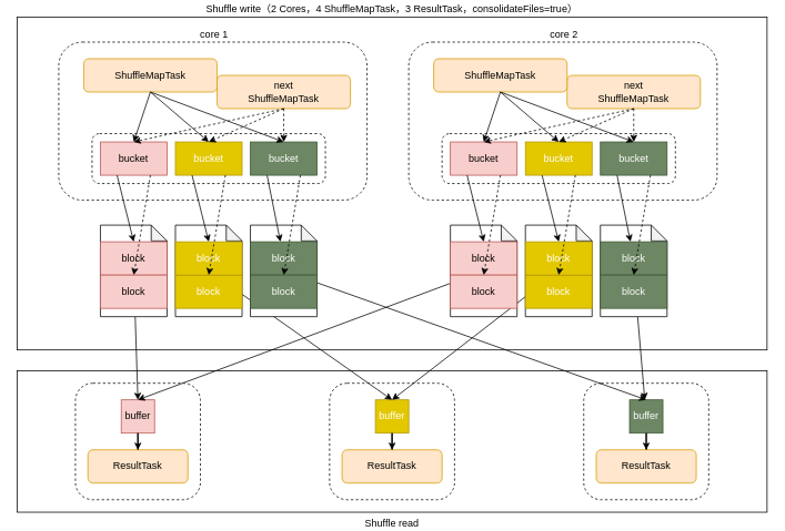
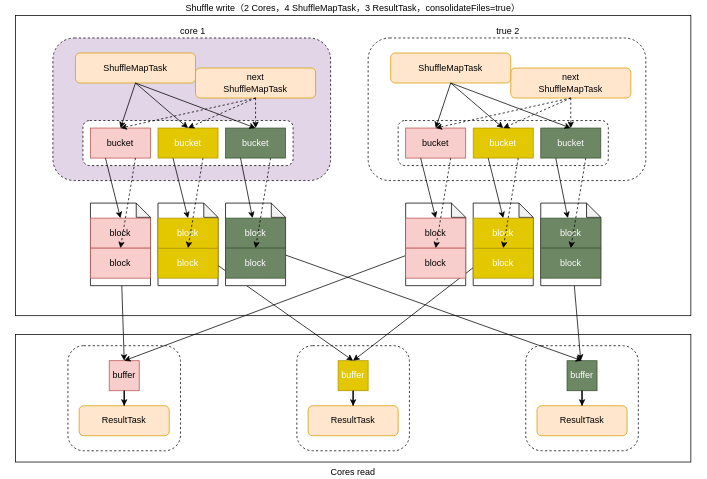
  <mxCell id="0" />
  <mxCell id="1" parent="0" />
- <mxCell id="2" value="Shuffle read" style="rounded=0;whiteSpace=wrap;html=1;labelPosition=center;verticalLabelPosition=bottom;align=center;verticalAlign=top;" vertex="1" parent="1"><mxGeometry x="20" y="445" width="900" height="170" as="geometry" /></mxCell>
+ <mxCell id="2" value="Cores read" style="rounded=0;whiteSpace=wrap;html=1;labelPosition=center;verticalLabelPosition=bottom;align=center;verticalAlign=top;" vertex="1" parent="1"><mxGeometry x="20" y="445" width="900" height="170" as="geometry" /></mxCell>
  <mxCell id="3" value="Shuffle write（2 Cores，4 ShuffleMapTask，3 ResultTask，consolidateFiles=true）" style="rounded=0;whiteSpace=wrap;html=1;labelPosition=center;verticalLabelPosition=top;align=center;verticalAlign=bottom;" parent="1" vertex="1"><mxGeometry x="20" y="20" width="900" height="400" as="geometry" /></mxCell>
  <mxCell id="4" value="" style="rounded=1;whiteSpace=wrap;html=1;dashed=1;" parent="1" vertex="1"><mxGeometry x="90" y="460" width="150" height="140" as="geometry" /></mxCell>
  <mxCell id="5" value="ResultTask" style="rounded=1;whiteSpace=wrap;html=1;fillColor=#ffe6cc;strokeColor=#d79b00;verticalAlign=middle;comic=0;shadow=0;glass=0;" parent="1" vertex="1"><mxGeometry x="105" y="540" width="120" height="40" as="geometry" /></mxCell>
  <mxCell id="6" value="buffer" style="rounded=0;whiteSpace=wrap;html=1;fillColor=#f8cecc;strokeColor=#b85450;" parent="1" vertex="1"><mxGeometry x="145" y="480" width="40" height="40" as="geometry" /></mxCell>
  <mxCell id="7" style="edgeStyle=orthogonalEdgeStyle;rounded=0;orthogonalLoop=1;jettySize=auto;html=1;entryX=0.5;entryY=0;entryDx=0;entryDy=0;" parent="1" source="6" target="5" edge="1"><mxGeometry relative="1" as="geometry" /></mxCell>
  <mxCell id="8" value="" style="rounded=1;whiteSpace=wrap;html=1;dashed=1;" parent="1" vertex="1"><mxGeometry x="395" y="460" width="150" height="140" as="geometry" /></mxCell>
  <mxCell id="9" value="ResultTask" style="rounded=1;whiteSpace=wrap;html=1;fillColor=#ffe6cc;strokeColor=#d79b00;verticalAlign=middle;comic=0;shadow=0;glass=0;" parent="1" vertex="1"><mxGeometry x="410" y="540" width="120" height="40" as="geometry" /></mxCell>
  <mxCell id="10" value="buffer" style="rounded=0;whiteSpace=wrap;html=1;fillColor=#e3c800;strokeColor=#B09500;fontColor=#ffffff;" parent="1" vertex="1"><mxGeometry x="450" y="480" width="40" height="40" as="geometry" /></mxCell>
  <mxCell id="11" style="edgeStyle=orthogonalEdgeStyle;rounded=0;orthogonalLoop=1;jettySize=auto;html=1;entryX=0.5;entryY=0;entryDx=0;entryDy=0;strokeColor=#000000;" parent="1" source="10" target="9" edge="1"><mxGeometry relative="1" as="geometry" /></mxCell>
  <mxCell id="12" value="" style="rounded=1;whiteSpace=wrap;html=1;dashed=1;" parent="1" vertex="1"><mxGeometry x="700" y="460" width="150" height="140" as="geometry" /></mxCell>
  <mxCell id="13" value="ResultTask" style="rounded=1;whiteSpace=wrap;html=1;fillColor=#ffe6cc;strokeColor=#d79b00;verticalAlign=middle;comic=0;shadow=0;glass=0;" parent="1" vertex="1"><mxGeometry x="715" y="540" width="120" height="40" as="geometry" /></mxCell>
  <mxCell id="14" value="buffer" style="rounded=0;whiteSpace=wrap;html=1;fillColor=#6d8764;strokeColor=#3A5431;fontColor=#ffffff;" parent="1" vertex="1"><mxGeometry x="755" y="480" width="40" height="40" as="geometry" /></mxCell>
  <mxCell id="15" style="edgeStyle=orthogonalEdgeStyle;rounded=0;orthogonalLoop=1;jettySize=auto;html=1;entryX=0.5;entryY=0;entryDx=0;entryDy=0;strokeColor=#000000;" parent="1" source="14" target="13" edge="1"><mxGeometry relative="1" as="geometry" /></mxCell>
- <mxCell id="16" value="&amp;nbsp;core 1" style="rounded=1;whiteSpace=wrap;html=1;dashed=1;labelPosition=center;verticalLabelPosition=top;align=center;verticalAlign=bottom;" parent="1" vertex="1"><mxGeometry x="70" y="50" width="370" height="190" as="geometry" /></mxCell>
+ <mxCell id="16" value="&amp;nbsp;core 1" style="rounded=1;whiteSpace=wrap;html=1;dashed=1;labelPosition=center;verticalLabelPosition=top;align=center;verticalAlign=bottom;fillColor=#e1d5e7;" parent="1" vertex="1"><mxGeometry x="70" y="50" width="370" height="190" as="geometry" /></mxCell>
  <mxCell id="17" value="next&lt;br&gt;ShuffleMapTask" style="rounded=1;whiteSpace=wrap;html=1;fillColor=#ffe6cc;strokeColor=#d79b00;" parent="1" vertex="1"><mxGeometry x="260" y="90" width="160" height="40" as="geometry" /></mxCell>
  <mxCell id="18" value="ShuffleMapTask" style="rounded=1;whiteSpace=wrap;html=1;fillColor=#ffe6cc;strokeColor=#d79b00;" parent="1" vertex="1"><mxGeometry x="100" y="70" width="160" height="40" as="geometry" /></mxCell>
  <mxCell id="19" style="edgeStyle=none;rounded=0;orthogonalLoop=1;jettySize=auto;html=1;entryX=0.5;entryY=0;entryDx=0;entryDy=0;" edge="1" parent="1" source="20" target="6"><mxGeometry relative="1" as="geometry" /></mxCell>
  <mxCell id="20" value="" style="shape=note;whiteSpace=wrap;html=1;backgroundOutline=1;darkOpacity=0.05;fontSize=12;size=19;fontStyle=0;" parent="1" vertex="1"><mxGeometry x="120" y="270" width="80" height="110" as="geometry" /></mxCell>
  <mxCell id="21" style="edgeStyle=none;rounded=0;orthogonalLoop=1;jettySize=auto;html=1;entryX=0.5;entryY=0;entryDx=0;entryDy=0;" edge="1" parent="1" source="22" target="10"><mxGeometry relative="1" as="geometry" /></mxCell>
  <mxCell id="22" value="" style="shape=note;whiteSpace=wrap;html=1;backgroundOutline=1;darkOpacity=0.05;fontSize=12;size=19;fontStyle=0;" parent="1" vertex="1"><mxGeometry x="210" y="270" width="80" height="110" as="geometry" /></mxCell>
  <mxCell id="23" style="edgeStyle=none;rounded=0;orthogonalLoop=1;jettySize=auto;html=1;entryX=0.5;entryY=0;entryDx=0;entryDy=0;" edge="1" parent="1" source="24" target="14"><mxGeometry relative="1" as="geometry" /></mxCell>
  <mxCell id="24" value="" style="shape=note;whiteSpace=wrap;html=1;backgroundOutline=1;darkOpacity=0.05;fontSize=12;size=19;fontStyle=0;" parent="1" vertex="1"><mxGeometry x="300" y="270" width="80" height="110" as="geometry" /></mxCell>
  <mxCell id="25" value="" style="group" vertex="1" connectable="0" parent="1"><mxGeometry x="110" y="160" width="280" height="60" as="geometry" /></mxCell>
  <mxCell id="26" value="" style="rounded=1;whiteSpace=wrap;html=1;dashed=1;" parent="25" vertex="1"><mxGeometry width="280" height="60" as="geometry" /></mxCell>
  <mxCell id="27" value="bucket" style="rounded=0;whiteSpace=wrap;html=1;fillColor=#6d8764;strokeColor=#3A5431;fontColor=#ffffff;" parent="25" vertex="1"><mxGeometry x="190" y="10" width="80" height="40" as="geometry" /></mxCell>
  <mxCell id="28" value="bucket" style="rounded=0;whiteSpace=wrap;html=1;fillColor=#f8cecc;strokeColor=#b85450;" parent="25" vertex="1"><mxGeometry x="10" y="10" width="80" height="40" as="geometry" /></mxCell>
  <mxCell id="29" value="bucket" style="rounded=0;whiteSpace=wrap;html=1;fillColor=#e3c800;strokeColor=#B09500;fontColor=#ffffff;" parent="25" vertex="1"><mxGeometry x="100" y="10" width="80" height="40" as="geometry" /></mxCell>
  <mxCell id="30" style="rounded=0;orthogonalLoop=1;jettySize=auto;html=1;entryX=0.5;entryY=0;entryDx=0;entryDy=0;exitX=0.5;exitY=1;exitDx=0;exitDy=0;dashed=1;" parent="1" source="17" target="28" edge="1"><mxGeometry relative="1" as="geometry"><mxPoint x="310" y="170" as="targetPoint" /></mxGeometry></mxCell>
  <mxCell id="31" style="edgeStyle=none;rounded=0;orthogonalLoop=1;jettySize=auto;html=1;entryX=0.5;entryY=0;entryDx=0;entryDy=0;exitX=0.5;exitY=1;exitDx=0;exitDy=0;dashed=1;" parent="1" source="17" target="29" edge="1"><mxGeometry relative="1" as="geometry"><mxPoint x="400" y="170" as="targetPoint" /></mxGeometry></mxCell>
  <mxCell id="32" style="edgeStyle=none;rounded=0;orthogonalLoop=1;jettySize=auto;html=1;entryX=0.5;entryY=0;entryDx=0;entryDy=0;exitX=0.5;exitY=1;exitDx=0;exitDy=0;dashed=1;" parent="1" source="17" target="27" edge="1"><mxGeometry relative="1" as="geometry"><mxPoint x="490" y="170" as="targetPoint" /></mxGeometry></mxCell>
  <mxCell id="33" style="edgeStyle=none;rounded=0;orthogonalLoop=1;jettySize=auto;html=1;entryX=0.5;entryY=0;entryDx=0;entryDy=0;exitX=0.5;exitY=1;exitDx=0;exitDy=0;" parent="1" source="18" target="27" edge="1"><mxGeometry relative="1" as="geometry" /></mxCell>
  <mxCell id="34" style="rounded=0;orthogonalLoop=1;jettySize=auto;html=1;entryX=0.5;entryY=0;entryDx=0;entryDy=0;exitX=0.5;exitY=1;exitDx=0;exitDy=0;" parent="1" source="18" target="28" edge="1"><mxGeometry relative="1" as="geometry"><mxPoint x="50" y="175.714" as="targetPoint" /></mxGeometry></mxCell>
  <mxCell id="35" style="edgeStyle=none;rounded=0;orthogonalLoop=1;jettySize=auto;html=1;entryX=0.5;entryY=0;entryDx=0;entryDy=0;exitX=0.5;exitY=1;exitDx=0;exitDy=0;" parent="1" source="18" target="29" edge="1"><mxGeometry relative="1" as="geometry"><mxPoint x="75" y="170" as="targetPoint" /></mxGeometry></mxCell>
  <mxCell id="36" value="block" style="rounded=0;whiteSpace=wrap;html=1;fillColor=#f8cecc;strokeColor=#b85450;" vertex="1" parent="1"><mxGeometry x="120" y="290" width="80" height="40" as="geometry" /></mxCell>
  <mxCell id="37" value="block" style="rounded=0;whiteSpace=wrap;html=1;fillColor=#f8cecc;strokeColor=#b85450;" vertex="1" parent="1"><mxGeometry x="120" y="330" width="80" height="40" as="geometry" /></mxCell>
  <mxCell id="38" style="edgeStyle=none;rounded=0;orthogonalLoop=1;jettySize=auto;html=1;exitX=0.25;exitY=1;exitDx=0;exitDy=0;" parent="1" source="27" target="45" edge="1"><mxGeometry relative="1" as="geometry"><mxPoint x="120" y="270" as="targetPoint" /></mxGeometry></mxCell>
  <mxCell id="39" style="edgeStyle=none;rounded=0;orthogonalLoop=1;jettySize=auto;html=1;exitX=0.25;exitY=1;exitDx=0;exitDy=0;entryX=0.5;entryY=0;entryDx=0;entryDy=0;" parent="1" source="28" target="36" edge="1"><mxGeometry relative="1" as="geometry"><mxPoint x="30" y="210" as="sourcePoint" /><mxPoint x="30" y="270" as="targetPoint" /></mxGeometry></mxCell>
  <mxCell id="40" style="edgeStyle=none;rounded=0;orthogonalLoop=1;jettySize=auto;html=1;entryX=0.5;entryY=0;entryDx=0;entryDy=0;exitX=0.25;exitY=1;exitDx=0;exitDy=0;" parent="1" source="29" target="43" edge="1"><mxGeometry relative="1" as="geometry"><mxPoint x="75" y="210" as="sourcePoint" /><mxPoint x="75" y="270" as="targetPoint" /></mxGeometry></mxCell>
  <mxCell id="41" style="rounded=0;orthogonalLoop=1;jettySize=auto;html=1;entryX=0.5;entryY=1;entryDx=0;entryDy=0;dashed=1;exitX=0.75;exitY=1;exitDx=0;exitDy=0;" edge="1" parent="1" source="28" target="36"><mxGeometry relative="1" as="geometry" /></mxCell>
  <mxCell id="42" value="block" style="rounded=0;whiteSpace=wrap;html=1;fillColor=#e3c800;strokeColor=#B09500;fontColor=#ffffff;" vertex="1" parent="1"><mxGeometry x="210" y="330" width="80" height="40" as="geometry" /></mxCell>
  <mxCell id="43" value="block" style="rounded=0;whiteSpace=wrap;html=1;fillColor=#e3c800;strokeColor=#B09500;fontColor=#ffffff;" vertex="1" parent="1"><mxGeometry x="210" y="290" width="80" height="40" as="geometry" /></mxCell>
  <mxCell id="44" style="edgeStyle=none;rounded=0;orthogonalLoop=1;jettySize=auto;html=1;entryX=0.5;entryY=1;entryDx=0;entryDy=0;dashed=1;exitX=0.75;exitY=1;exitDx=0;exitDy=0;" edge="1" parent="1" source="29" target="43"><mxGeometry relative="1" as="geometry" /></mxCell>
  <mxCell id="45" value="block" style="rounded=0;whiteSpace=wrap;html=1;fillColor=#6d8764;strokeColor=#3A5431;fontColor=#ffffff;" vertex="1" parent="1"><mxGeometry x="300" y="290" width="80" height="40" as="geometry" /></mxCell>
  <mxCell id="46" value="block" style="rounded=0;whiteSpace=wrap;html=1;fillColor=#6d8764;strokeColor=#3A5431;fontColor=#ffffff;" vertex="1" parent="1"><mxGeometry x="300" y="330" width="80" height="40" as="geometry" /></mxCell>
  <mxCell id="47" style="edgeStyle=none;rounded=0;orthogonalLoop=1;jettySize=auto;html=1;entryX=0.5;entryY=1;entryDx=0;entryDy=0;dashed=1;exitX=0.75;exitY=1;exitDx=0;exitDy=0;" edge="1" parent="1" source="27" target="45"><mxGeometry relative="1" as="geometry" /></mxCell>
- <mxCell id="48" value="&amp;nbsp;core 2" style="rounded=1;whiteSpace=wrap;html=1;dashed=1;labelPosition=center;verticalLabelPosition=top;align=center;verticalAlign=bottom;" vertex="1" parent="1"><mxGeometry x="490" y="50" width="370" height="190" as="geometry" /></mxCell>
+ <mxCell id="48" value="&amp;nbsp;true 2" style="rounded=1;whiteSpace=wrap;html=1;dashed=1;labelPosition=center;verticalLabelPosition=top;align=center;verticalAlign=bottom;" vertex="1" parent="1"><mxGeometry x="490" y="50" width="370" height="190" as="geometry" /></mxCell>
  <mxCell id="49" value="next&lt;br&gt;ShuffleMapTask" style="rounded=1;whiteSpace=wrap;html=1;fillColor=#ffe6cc;strokeColor=#d79b00;" vertex="1" parent="1"><mxGeometry x="680" y="90" width="160" height="40" as="geometry" /></mxCell>
  <mxCell id="50" value="ShuffleMapTask" style="rounded=1;whiteSpace=wrap;html=1;fillColor=#ffe6cc;strokeColor=#d79b00;" vertex="1" parent="1"><mxGeometry x="520" y="70" width="160" height="40" as="geometry" /></mxCell>
  <mxCell id="51" style="edgeStyle=none;rounded=0;orthogonalLoop=1;jettySize=auto;html=1;entryX=0.5;entryY=0;entryDx=0;entryDy=0;" edge="1" parent="1" source="52" target="6"><mxGeometry relative="1" as="geometry"><mxPoint x="160" y="480" as="targetPoint" /></mxGeometry></mxCell>
  <mxCell id="52" value="" style="shape=note;whiteSpace=wrap;html=1;backgroundOutline=1;darkOpacity=0.05;fontSize=12;size=19;fontStyle=0;" vertex="1" parent="1"><mxGeometry x="540" y="270" width="80" height="110" as="geometry" /></mxCell>
  <mxCell id="53" style="edgeStyle=none;rounded=0;orthogonalLoop=1;jettySize=auto;html=1;" edge="1" parent="1" source="54"><mxGeometry relative="1" as="geometry"><mxPoint x="470" y="480" as="targetPoint" /></mxGeometry></mxCell>
  <mxCell id="54" value="" style="shape=note;whiteSpace=wrap;html=1;backgroundOutline=1;darkOpacity=0.05;fontSize=12;size=19;fontStyle=0;" vertex="1" parent="1"><mxGeometry x="630" y="270" width="80" height="110" as="geometry" /></mxCell>
  <mxCell id="55" style="edgeStyle=none;rounded=0;orthogonalLoop=1;jettySize=auto;html=1;" edge="1" parent="1" source="56" target="14"><mxGeometry relative="1" as="geometry" /></mxCell>
  <mxCell id="56" value="" style="shape=note;whiteSpace=wrap;html=1;backgroundOutline=1;darkOpacity=0.05;fontSize=12;size=19;fontStyle=0;" vertex="1" parent="1"><mxGeometry x="720" y="270" width="80" height="110" as="geometry" /></mxCell>
  <mxCell id="57" value="" style="group" vertex="1" connectable="0" parent="1"><mxGeometry x="530" y="160" width="280" height="60" as="geometry" /></mxCell>
  <mxCell id="58" value="" style="rounded=1;whiteSpace=wrap;html=1;dashed=1;" vertex="1" parent="57"><mxGeometry width="280" height="60" as="geometry" /></mxCell>
  <mxCell id="59" value="bucket" style="rounded=0;whiteSpace=wrap;html=1;fillColor=#6d8764;strokeColor=#3A5431;fontColor=#ffffff;" vertex="1" parent="57"><mxGeometry x="190" y="10" width="80" height="40" as="geometry" /></mxCell>
  <mxCell id="60" value="bucket" style="rounded=0;whiteSpace=wrap;html=1;fillColor=#f8cecc;strokeColor=#b85450;" vertex="1" parent="57"><mxGeometry x="10" y="10" width="80" height="40" as="geometry" /></mxCell>
  <mxCell id="61" value="bucket" style="rounded=0;whiteSpace=wrap;html=1;fillColor=#e3c800;strokeColor=#B09500;fontColor=#ffffff;" vertex="1" parent="57"><mxGeometry x="100" y="10" width="80" height="40" as="geometry" /></mxCell>
  <mxCell id="62" style="rounded=0;orthogonalLoop=1;jettySize=auto;html=1;entryX=0.5;entryY=0;entryDx=0;entryDy=0;exitX=0.5;exitY=1;exitDx=0;exitDy=0;dashed=1;" edge="1" parent="1" source="49" target="60"><mxGeometry relative="1" as="geometry"><mxPoint x="730" y="170" as="targetPoint" /></mxGeometry></mxCell>
  <mxCell id="63" style="edgeStyle=none;rounded=0;orthogonalLoop=1;jettySize=auto;html=1;entryX=0.5;entryY=0;entryDx=0;entryDy=0;exitX=0.5;exitY=1;exitDx=0;exitDy=0;dashed=1;" edge="1" parent="1" source="49" target="61"><mxGeometry relative="1" as="geometry"><mxPoint x="820" y="170" as="targetPoint" /></mxGeometry></mxCell>
  <mxCell id="64" style="edgeStyle=none;rounded=0;orthogonalLoop=1;jettySize=auto;html=1;entryX=0.5;entryY=0;entryDx=0;entryDy=0;exitX=0.5;exitY=1;exitDx=0;exitDy=0;dashed=1;" edge="1" parent="1" source="49" target="59"><mxGeometry relative="1" as="geometry"><mxPoint x="910" y="170" as="targetPoint" /></mxGeometry></mxCell>
  <mxCell id="65" style="edgeStyle=none;rounded=0;orthogonalLoop=1;jettySize=auto;html=1;entryX=0.5;entryY=0;entryDx=0;entryDy=0;exitX=0.5;exitY=1;exitDx=0;exitDy=0;" edge="1" parent="1" source="50" target="59"><mxGeometry relative="1" as="geometry" /></mxCell>
  <mxCell id="66" style="rounded=0;orthogonalLoop=1;jettySize=auto;html=1;entryX=0.5;entryY=0;entryDx=0;entryDy=0;exitX=0.5;exitY=1;exitDx=0;exitDy=0;" edge="1" parent="1" source="50" target="60"><mxGeometry relative="1" as="geometry"><mxPoint x="470" y="175.714" as="targetPoint" /></mxGeometry></mxCell>
  <mxCell id="67" style="edgeStyle=none;rounded=0;orthogonalLoop=1;jettySize=auto;html=1;entryX=0.5;entryY=0;entryDx=0;entryDy=0;exitX=0.5;exitY=1;exitDx=0;exitDy=0;" edge="1" parent="1" source="50" target="61"><mxGeometry relative="1" as="geometry"><mxPoint x="495" y="170" as="targetPoint" /></mxGeometry></mxCell>
  <mxCell id="68" value="block" style="rounded=0;whiteSpace=wrap;html=1;fillColor=#f8cecc;strokeColor=#b85450;" vertex="1" parent="1"><mxGeometry x="540" y="290" width="80" height="40" as="geometry" /></mxCell>
  <mxCell id="69" value="block" style="rounded=0;whiteSpace=wrap;html=1;fillColor=#f8cecc;strokeColor=#b85450;" vertex="1" parent="1"><mxGeometry x="540" y="330" width="80" height="40" as="geometry" /></mxCell>
  <mxCell id="70" style="edgeStyle=none;rounded=0;orthogonalLoop=1;jettySize=auto;html=1;exitX=0.25;exitY=1;exitDx=0;exitDy=0;" edge="1" parent="1" source="59" target="77"><mxGeometry relative="1" as="geometry"><mxPoint x="540" y="270" as="targetPoint" /></mxGeometry></mxCell>
  <mxCell id="71" style="edgeStyle=none;rounded=0;orthogonalLoop=1;jettySize=auto;html=1;exitX=0.25;exitY=1;exitDx=0;exitDy=0;entryX=0.5;entryY=0;entryDx=0;entryDy=0;" edge="1" parent="1" source="60" target="68"><mxGeometry relative="1" as="geometry"><mxPoint x="450" y="210" as="sourcePoint" /><mxPoint x="450" y="270" as="targetPoint" /></mxGeometry></mxCell>
  <mxCell id="72" style="edgeStyle=none;rounded=0;orthogonalLoop=1;jettySize=auto;html=1;entryX=0.5;entryY=0;entryDx=0;entryDy=0;exitX=0.25;exitY=1;exitDx=0;exitDy=0;" edge="1" parent="1" source="61" target="75"><mxGeometry relative="1" as="geometry"><mxPoint x="495" y="210" as="sourcePoint" /><mxPoint x="495" y="270" as="targetPoint" /></mxGeometry></mxCell>
  <mxCell id="73" style="rounded=0;orthogonalLoop=1;jettySize=auto;html=1;entryX=0.5;entryY=1;entryDx=0;entryDy=0;dashed=1;exitX=0.75;exitY=1;exitDx=0;exitDy=0;" edge="1" parent="1" source="60" target="68"><mxGeometry relative="1" as="geometry" /></mxCell>
  <mxCell id="74" value="block" style="rounded=0;whiteSpace=wrap;html=1;fillColor=#e3c800;strokeColor=#B09500;fontColor=#ffffff;" vertex="1" parent="1"><mxGeometry x="630" y="330" width="80" height="40" as="geometry" /></mxCell>
  <mxCell id="75" value="block" style="rounded=0;whiteSpace=wrap;html=1;fillColor=#e3c800;strokeColor=#B09500;fontColor=#ffffff;" vertex="1" parent="1"><mxGeometry x="630" y="290" width="80" height="40" as="geometry" /></mxCell>
  <mxCell id="76" style="edgeStyle=none;rounded=0;orthogonalLoop=1;jettySize=auto;html=1;entryX=0.5;entryY=1;entryDx=0;entryDy=0;dashed=1;exitX=0.75;exitY=1;exitDx=0;exitDy=0;" edge="1" parent="1" source="61" target="75"><mxGeometry relative="1" as="geometry" /></mxCell>
  <mxCell id="77" value="block" style="rounded=0;whiteSpace=wrap;html=1;fillColor=#6d8764;strokeColor=#3A5431;fontColor=#ffffff;" vertex="1" parent="1"><mxGeometry x="720" y="290" width="80" height="40" as="geometry" /></mxCell>
  <mxCell id="78" value="block" style="rounded=0;whiteSpace=wrap;html=1;fillColor=#6d8764;strokeColor=#3A5431;fontColor=#ffffff;" vertex="1" parent="1"><mxGeometry x="720" y="330" width="80" height="40" as="geometry" /></mxCell>
  <mxCell id="79" style="edgeStyle=none;rounded=0;orthogonalLoop=1;jettySize=auto;html=1;entryX=0.5;entryY=1;entryDx=0;entryDy=0;dashed=1;exitX=0.75;exitY=1;exitDx=0;exitDy=0;" edge="1" parent="1" source="59" target="77"><mxGeometry relative="1" as="geometry" /></mxCell>
